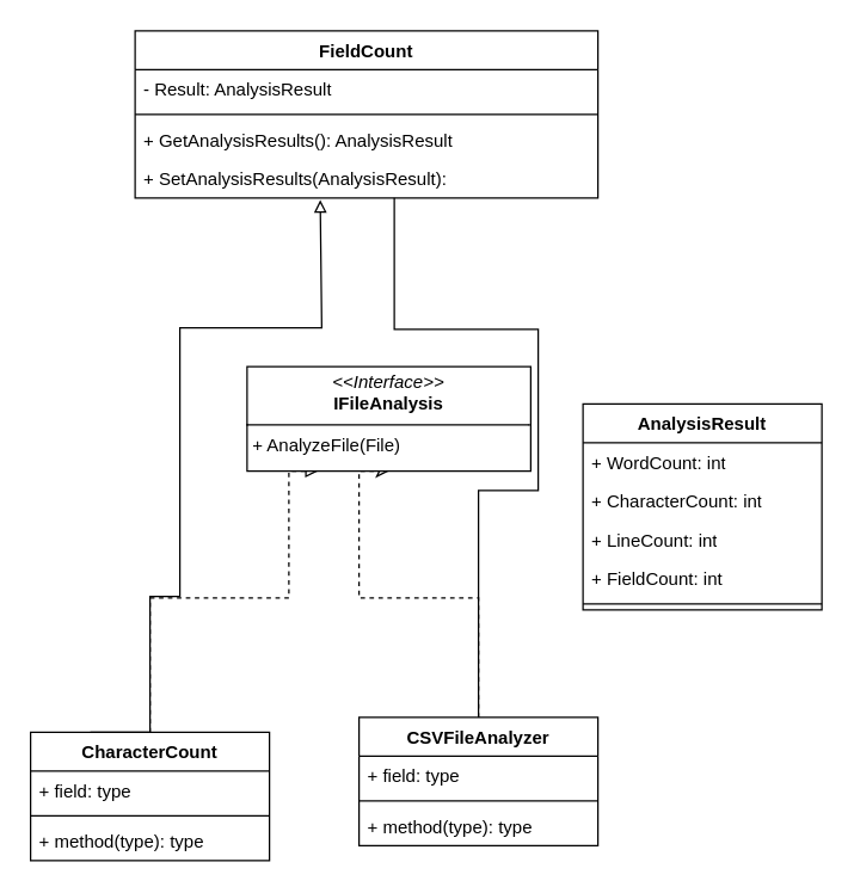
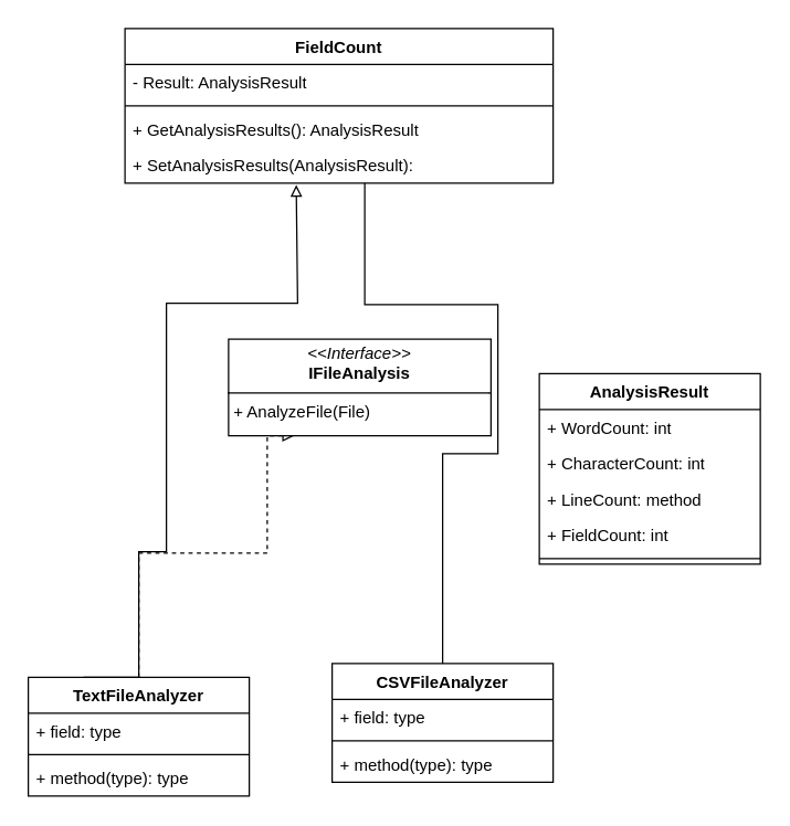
  <mxCell id="0" />
  <mxCell id="1" parent="0" />
  <mxCell id="2" value="FieldCount" style="swimlane;fontStyle=1;align=center;verticalAlign=top;childLayout=stackLayout;horizontal=1;startSize=26;horizontalStack=0;resizeParent=1;resizeParentMax=0;resizeLast=0;collapsible=1;marginBottom=0;whiteSpace=wrap;html=1;" vertex="1" parent="1"><mxGeometry x="90" y="20" width="310" height="112" as="geometry" /></mxCell>
  <mxCell id="3" value="- Result: AnalysisResult" style="text;strokeColor=none;fillColor=none;align=left;verticalAlign=top;spacingLeft=4;spacingRight=4;overflow=hidden;rotatable=0;points=[[0,0.5],[1,0.5]];portConstraint=eastwest;whiteSpace=wrap;html=1;" vertex="1" parent="2"><mxGeometry y="26" width="310" height="26" as="geometry" /></mxCell>
  <mxCell id="4" value="" style="line;strokeWidth=1;fillColor=none;align=left;verticalAlign=middle;spacingTop=-1;spacingLeft=3;spacingRight=3;rotatable=0;labelPosition=right;points=[];portConstraint=eastwest;strokeColor=inherit;" vertex="1" parent="2"><mxGeometry y="52" width="310" height="8" as="geometry" /></mxCell>
  <mxCell id="5" value="+ GetAnalysisResults(): AnalysisResult" style="text;strokeColor=none;fillColor=none;align=left;verticalAlign=top;spacingLeft=4;spacingRight=4;overflow=hidden;rotatable=0;points=[[0,0.5],[1,0.5]];portConstraint=eastwest;whiteSpace=wrap;html=1;" vertex="1" parent="2"><mxGeometry y="60" width="310" height="26" as="geometry" /></mxCell>
  <mxCell id="6" value="+ SetAnalysisResults(AnalysisResult):&amp;nbsp;" style="text;strokeColor=none;fillColor=none;align=left;verticalAlign=top;spacingLeft=4;spacingRight=4;overflow=hidden;rotatable=0;points=[[0,0.5],[1,0.5]];portConstraint=eastwest;whiteSpace=wrap;html=1;" vertex="1" parent="2"><mxGeometry y="86" width="310" height="26" as="geometry" /></mxCell>
  <mxCell id="7" value="AnalysisResult" style="swimlane;fontStyle=1;align=center;verticalAlign=top;childLayout=stackLayout;horizontal=1;startSize=26;horizontalStack=0;resizeParent=1;resizeParentMax=0;resizeLast=0;collapsible=1;marginBottom=0;whiteSpace=wrap;html=1;" vertex="1" parent="1"><mxGeometry x="390" y="270" width="160" height="138" as="geometry" /></mxCell>
  <mxCell id="8" value="+ WordCount: int" style="text;strokeColor=none;fillColor=none;align=left;verticalAlign=top;spacingLeft=4;spacingRight=4;overflow=hidden;rotatable=0;points=[[0,0.5],[1,0.5]];portConstraint=eastwest;whiteSpace=wrap;html=1;" vertex="1" parent="7"><mxGeometry y="26" width="160" height="26" as="geometry" /></mxCell>
  <mxCell id="9" value="+ CharacterCount: int" style="text;strokeColor=none;fillColor=none;align=left;verticalAlign=top;spacingLeft=4;spacingRight=4;overflow=hidden;rotatable=0;points=[[0,0.5],[1,0.5]];portConstraint=eastwest;whiteSpace=wrap;html=1;" vertex="1" parent="7"><mxGeometry y="52" width="160" height="26" as="geometry" /></mxCell>
- <mxCell id="10" value="+ LineCount: int" style="text;strokeColor=none;fillColor=none;align=left;verticalAlign=top;spacingLeft=4;spacingRight=4;overflow=hidden;rotatable=0;points=[[0,0.5],[1,0.5]];portConstraint=eastwest;whiteSpace=wrap;html=1;" vertex="1" parent="7"><mxGeometry y="78" width="160" height="26" as="geometry" /></mxCell>
+ <mxCell id="10" value="+ LineCount: method" style="text;strokeColor=none;fillColor=none;align=left;verticalAlign=top;spacingLeft=4;spacingRight=4;overflow=hidden;rotatable=0;points=[[0,0.5],[1,0.5]];portConstraint=eastwest;whiteSpace=wrap;html=1;" vertex="1" parent="7"><mxGeometry y="78" width="160" height="26" as="geometry" /></mxCell>
  <mxCell id="11" value="+ FieldCount: int" style="text;strokeColor=none;fillColor=none;align=left;verticalAlign=top;spacingLeft=4;spacingRight=4;overflow=hidden;rotatable=0;points=[[0,0.5],[1,0.5]];portConstraint=eastwest;whiteSpace=wrap;html=1;" vertex="1" parent="7"><mxGeometry y="104" width="160" height="26" as="geometry" /></mxCell>
  <mxCell id="12" value="" style="line;strokeWidth=1;fillColor=none;align=left;verticalAlign=middle;spacingTop=-1;spacingLeft=3;spacingRight=3;rotatable=0;labelPosition=right;points=[];portConstraint=eastwest;strokeColor=inherit;" vertex="1" parent="7"><mxGeometry y="130" width="160" height="8" as="geometry" /></mxCell>
  <mxCell id="13" style="edgeStyle=orthogonalEdgeStyle;rounded=0;orthogonalLoop=1;jettySize=auto;html=1;entryX=0.25;entryY=1;entryDx=0;entryDy=0;endArrow=block;endFill=0;dashed=1;" edge="1" parent="1" source="14" target="23"><mxGeometry relative="1" as="geometry"><Array as="points"><mxPoint x="100" y="400" /><mxPoint x="193" y="400" /></Array></mxGeometry></mxCell>
- <mxCell id="14" value="CharacterCount" style="swimlane;fontStyle=1;align=center;verticalAlign=top;childLayout=stackLayout;horizontal=1;startSize=26;horizontalStack=0;resizeParent=1;resizeParentMax=0;resizeLast=0;collapsible=1;marginBottom=0;whiteSpace=wrap;html=1;" vertex="1" parent="1"><mxGeometry x="20" y="490" width="160" height="86" as="geometry" /></mxCell>
+ <mxCell id="14" value="TextFileAnalyzer" style="swimlane;fontStyle=1;align=center;verticalAlign=top;childLayout=stackLayout;horizontal=1;startSize=26;horizontalStack=0;resizeParent=1;resizeParentMax=0;resizeLast=0;collapsible=1;marginBottom=0;whiteSpace=wrap;html=1;" vertex="1" parent="1"><mxGeometry x="20" y="490" width="160" height="86" as="geometry" /></mxCell>
  <mxCell id="15" value="+ field: type" style="text;strokeColor=none;fillColor=none;align=left;verticalAlign=top;spacingLeft=4;spacingRight=4;overflow=hidden;rotatable=0;points=[[0,0.5],[1,0.5]];portConstraint=eastwest;whiteSpace=wrap;html=1;" vertex="1" parent="14"><mxGeometry y="26" width="160" height="26" as="geometry" /></mxCell>
  <mxCell id="16" value="" style="line;strokeWidth=1;fillColor=none;align=left;verticalAlign=middle;spacingTop=-1;spacingLeft=3;spacingRight=3;rotatable=0;labelPosition=right;points=[];portConstraint=eastwest;strokeColor=inherit;" vertex="1" parent="14"><mxGeometry y="52" width="160" height="8" as="geometry" /></mxCell>
  <mxCell id="17" value="+ method(type): type" style="text;strokeColor=none;fillColor=none;align=left;verticalAlign=top;spacingLeft=4;spacingRight=4;overflow=hidden;rotatable=0;points=[[0,0.5],[1,0.5]];portConstraint=eastwest;whiteSpace=wrap;html=1;" vertex="1" parent="14"><mxGeometry y="60" width="160" height="26" as="geometry" /></mxCell>
- <mxCell id="18" style="edgeStyle=orthogonalEdgeStyle;rounded=0;orthogonalLoop=1;jettySize=auto;html=1;entryX=0.5;entryY=1;entryDx=0;entryDy=0;endArrow=classic;endFill=0;dashed=1;" edge="1" parent="1" source="19" target="23"><mxGeometry relative="1" as="geometry"><Array as="points"><mxPoint x="320" y="400" /><mxPoint x="240" y="400" /></Array></mxGeometry></mxCell>
  <mxCell id="19" value="CSVFileAnalyzer" style="swimlane;fontStyle=1;align=center;verticalAlign=top;childLayout=stackLayout;horizontal=1;startSize=26;horizontalStack=0;resizeParent=1;resizeParentMax=0;resizeLast=0;collapsible=1;marginBottom=0;whiteSpace=wrap;html=1;" vertex="1" parent="1"><mxGeometry x="240" y="480" width="160" height="86" as="geometry" /></mxCell>
  <mxCell id="20" value="+ field: type" style="text;strokeColor=none;fillColor=none;align=left;verticalAlign=top;spacingLeft=4;spacingRight=4;overflow=hidden;rotatable=0;points=[[0,0.5],[1,0.5]];portConstraint=eastwest;whiteSpace=wrap;html=1;" vertex="1" parent="19"><mxGeometry y="26" width="160" height="26" as="geometry" /></mxCell>
  <mxCell id="21" value="" style="line;strokeWidth=1;fillColor=none;align=left;verticalAlign=middle;spacingTop=-1;spacingLeft=3;spacingRight=3;rotatable=0;labelPosition=right;points=[];portConstraint=eastwest;strokeColor=inherit;" vertex="1" parent="19"><mxGeometry y="52" width="160" height="8" as="geometry" /></mxCell>
  <mxCell id="22" value="+ method(type): type" style="text;strokeColor=none;fillColor=none;align=left;verticalAlign=top;spacingLeft=4;spacingRight=4;overflow=hidden;rotatable=0;points=[[0,0.5],[1,0.5]];portConstraint=eastwest;whiteSpace=wrap;html=1;" vertex="1" parent="19"><mxGeometry y="60" width="160" height="26" as="geometry" /></mxCell>
  <mxCell id="23" value="&lt;p style=&quot;margin:0px;margin-top:4px;text-align:center;&quot;&gt;&lt;i&gt;&amp;lt;&amp;lt;Interface&amp;gt;&amp;gt;&lt;/i&gt;&lt;br&gt;&lt;b&gt;IFileAnalysis&lt;/b&gt;&lt;/p&gt;&lt;hr size=&quot;1&quot; style=&quot;border-style:solid;&quot;&gt;&lt;p style=&quot;margin:0px;margin-left:4px;&quot;&gt;&lt;/p&gt;&lt;p style=&quot;margin:0px;margin-left:4px;&quot;&gt;+ AnalyzeFile(File)&lt;span style=&quot;white-space: pre;&quot;&gt;&#09;&lt;/span&gt;&lt;/p&gt;&lt;p style=&quot;margin:0px;margin-left:4px;&quot;&gt;&lt;br&gt;&lt;/p&gt;" style="verticalAlign=top;align=left;overflow=fill;html=1;whiteSpace=wrap;" vertex="1" parent="1"><mxGeometry x="165" y="245" width="190" height="70" as="geometry" /></mxCell>
  <mxCell id="24" style="edgeStyle=orthogonalEdgeStyle;rounded=0;orthogonalLoop=1;jettySize=auto;html=1;endArrow=block;endFill=0;entryX=0.4;entryY=1.049;entryDx=0;entryDy=0;entryPerimeter=0;" edge="1" parent="1" target="6"><mxGeometry relative="1" as="geometry"><mxPoint x="60" y="489.98" as="sourcePoint" /><mxPoint x="230" y="170" as="targetPoint" /><Array as="points"><mxPoint x="100" y="490" /><mxPoint x="100" y="399" /><mxPoint x="120" y="399" /><mxPoint x="120" y="219" /><mxPoint x="215" y="219" /><mxPoint x="215" y="133" /></Array></mxGeometry></mxCell>
  <mxCell id="25" style="edgeStyle=orthogonalEdgeStyle;rounded=0;orthogonalLoop=1;jettySize=auto;html=1;endArrow=none;endFill=0;entryX=0.56;entryY=0.993;entryDx=0;entryDy=0;entryPerimeter=0;" edge="1" parent="1" source="19" target="6"><mxGeometry relative="1" as="geometry"><mxPoint x="280" y="170" as="targetPoint" /><Array as="points"><mxPoint x="320" y="328" /><mxPoint x="360" y="328" /><mxPoint x="360" y="220" /><mxPoint x="264" y="220" /></Array></mxGeometry></mxCell>
